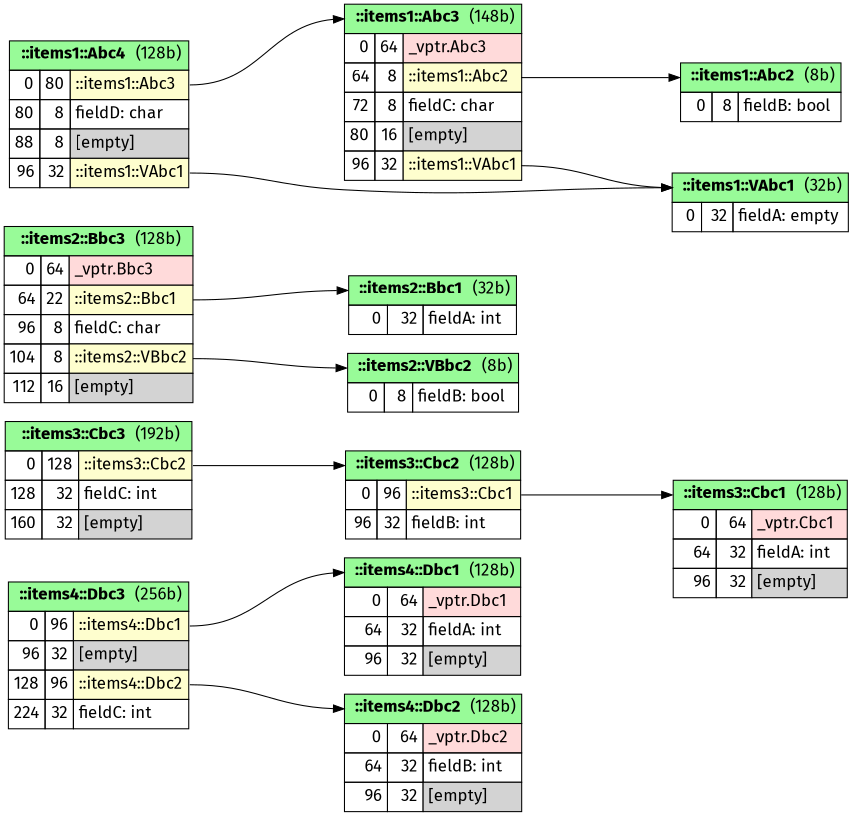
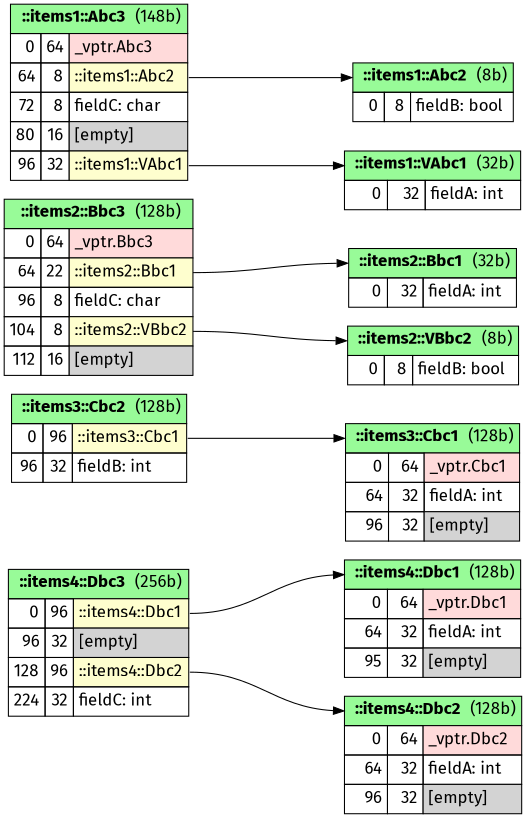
  digraph {
    fontname="Fira Sans"
    rankdir=LR
    ranksep=2
    node [fontname="Fira Sans" fontsize=16 shape=plain]
    edge [fontname="Fira Sans" headport=-1 tailport=out_0]
    n1 [label=<<table border="0" cellborder="1" cellspacing="0" cellpadding="4">             <tr> <td colspan="3" bgcolor="PaleGreen" port='-1'> <b>::items4::Dbc3</b>  (256b)</td> </tr>             <tr> <td align="right" port='in_0'>0</td> <td align="right">96</td> <td align="left" bgcolor='#FEFECE' port='out_0'>::items4::Dbc1</td> </tr>             <tr> <td align="right" port='in_1'>96</td> <td align="right">32</td> <td align="left" bgcolor='lightgray' port='out_1'>[empty]</td> </tr>             <tr> <td align="right" port='in_2'>128</td> <td align="right">96</td> <td align="left" bgcolor='#FEFECE' port='out_2'>::items4::Dbc2</td> </tr>             <tr> <td align="right" port='in_3'>224</td> <td align="right">32</td> <td align="left" port='out_3'>fieldC: int</td> </tr>         </table>>]
-   n2 [label=<<table border="0" cellborder="1" cellspacing="0" cellpadding="4">             <tr> <td colspan="3" bgcolor="PaleGreen" port='-1'> <b>::items4::Dbc2</b>  (128b)</td> </tr>             <tr> <td align="right" port='in_0'>0</td> <td align="right">64</td> <td align="left" bgcolor='#ffdada' port='out_0'>_vptr.Dbc2</td> </tr>             <tr> <td align="right" port='in_1'>64</td> <td align="right">32</td> <td align="left" port='out_1'>fieldB: int</td> </tr>             <tr> <td align="right" port='in_2'>96</td> <td align="right">32</td> <td align="left" bgcolor='lightgray' port='out_2'>[empty]</td> </tr>         </table>>]
-   n3 [label=<<table border="0" cellborder="1" cellspacing="0" cellpadding="4">             <tr> <td colspan="3" bgcolor="PaleGreen" port='-1'> <b>::items4::Dbc1</b>  (128b)</td> </tr>             <tr> <td align="right" port='in_0'>0</td> <td align="right">64</td> <td align="left" bgcolor='#ffdada' port='out_0'>_vptr.Dbc1</td> </tr>             <tr> <td align="right" port='in_1'>64</td> <td align="right">32</td> <td align="left" port='out_1'>fieldA: int</td> </tr>             <tr> <td align="right" port='in_2'>96</td> <td align="right">32</td> <td align="left" bgcolor='lightgray' port='out_2'>[empty]</td> </tr>         </table>>]
-   n4 [label=<<table border="0" cellborder="1" cellspacing="0" cellpadding="4">             <tr> <td colspan="3" bgcolor="PaleGreen" port='-1'> <b>::items3::Cbc3</b>  (192b)</td> </tr>             <tr> <td align="right" port='in_0'>0</td> <td align="right">128</td> <td align="left" bgcolor='#FEFECE' port='out_0'>::items3::Cbc2</td> </tr>             <tr> <td align="right" port='in_1'>128</td> <td align="right">32</td> <td align="left" port='out_1'>fieldC: int</td> </tr>             <tr> <td align="right" port='in_2'>160</td> <td align="right">32</td> <td align="left" bgcolor='lightgray' port='out_2'>[empty]</td> </tr>         </table>>]
+   n2 [label=<<table border="0" cellborder="1" cellspacing="0" cellpadding="4">             <tr> <td colspan="3" bgcolor="PaleGreen" port='-1'> <b>::items4::Dbc2</b>  (128b)</td> </tr>             <tr> <td align="right" port='in_0'>0</td> <td align="right">64</td> <td align="left" bgcolor='#ffdada' port='out_0'>_vptr.Dbc2</td> </tr>             <tr> <td align="right" port='in_1'>64</td> <td align="right">32</td> <td align="left" port='out_1'>fieldA: int</td> </tr>             <tr> <td align="right" port='in_2'>96</td> <td align="right">32</td> <td align="left" bgcolor='lightgray' port='out_2'>[empty]</td> </tr>         </table>>]
+   n3 [label=<<table border="0" cellborder="1" cellspacing="0" cellpadding="4">             <tr> <td colspan="3" bgcolor="PaleGreen" port='-1'> <b>::items4::Dbc1</b>  (128b)</td> </tr>             <tr> <td align="right" port='in_0'>0</td> <td align="right">64</td> <td align="left" bgcolor='#ffdada' port='out_0'>_vptr.Dbc1</td> </tr>             <tr> <td align="right" port='in_1'>64</td> <td align="right">32</td> <td align="left" port='out_1'>fieldA: int</td> </tr>             <tr> <td align="right" port='in_2'>95</td> <td align="right">32</td> <td align="left" bgcolor='lightgray' port='out_2'>[empty]</td> </tr>         </table>>]
    n5 [label=<<table border="0" cellborder="1" cellspacing="0" cellpadding="4">             <tr> <td colspan="3" bgcolor="PaleGreen" port='-1'> <b>::items3::Cbc2</b>  (128b)</td> </tr>             <tr> <td align="right" port='in_0'>0</td> <td align="right">96</td> <td align="left" bgcolor='#FEFECE' port='out_0'>::items3::Cbc1</td> </tr>             <tr> <td align="right" port='in_1'>96</td> <td align="right">32</td> <td align="left" port='out_1'>fieldB: int</td> </tr>         </table>>]
    n6 [label=<<table border="0" cellborder="1" cellspacing="0" cellpadding="4">             <tr> <td colspan="3" bgcolor="PaleGreen" port='-1'> <b>::items3::Cbc1</b>  (128b)</td> </tr>             <tr> <td align="right" port='in_0'>0</td> <td align="right">64</td> <td align="left" bgcolor='#ffdada' port='out_0'>_vptr.Cbc1</td> </tr>             <tr> <td align="right" port='in_1'>64</td> <td align="right">32</td> <td align="left" port='out_1'>fieldA: int</td> </tr>             <tr> <td align="right" port='in_2'>96</td> <td align="right">32</td> <td align="left" bgcolor='lightgray' port='out_2'>[empty]</td> </tr>         </table>>]
    n7 [label=<<table border="0" cellborder="1" cellspacing="0" cellpadding="4">             <tr> <td colspan="3" bgcolor="PaleGreen" port='-1'> <b>::items2::Bbc3</b>  (128b)</td> </tr>             <tr> <td align="right" port='in_0'>0</td> <td align="right">64</td> <td align="left" bgcolor='#ffdada' port='out_0'>_vptr.Bbc3</td> </tr>             <tr> <td align="right" port='in_1'>64</td> <td align="right">22</td> <td align="left" bgcolor='#FEFECE' port='out_1'>::items2::Bbc1</td> </tr>             <tr> <td align="right" port='in_2'>96</td> <td align="right">8</td> <td align="left" port='out_2'>fieldC: char</td> </tr>             <tr> <td align="right" port='in_3'>104</td> <td align="right">8</td> <td align="left" bgcolor='#FEFECE' port='out_3'>::items2::VBbc2</td> </tr>             <tr> <td align="right" port='in_4'>112</td> <td align="right">16</td> <td align="left" bgcolor='lightgray' port='out_4'>[empty]</td> </tr>         </table>>]
    n8 [label=<<table border="0" cellborder="1" cellspacing="0" cellpadding="4">             <tr> <td colspan="3" bgcolor="PaleGreen" port='-1'> <b>::items2::VBbc2</b>  (8b)</td> </tr>             <tr> <td align="right" port='in_0'>0</td> <td align="right">8</td> <td align="left" port='out_0'>fieldB: bool</td> </tr>         </table>>]
    n9 [label=<<table border="0" cellborder="1" cellspacing="0" cellpadding="4">             <tr> <td colspan="3" bgcolor="PaleGreen" port='-1'> <b>::items2::Bbc1</b>  (32b)</td> </tr>             <tr> <td align="right" port='in_0'>0</td> <td align="right">32</td> <td align="left" port='out_0'>fieldA: int</td> </tr>         </table>>]
-   n10 [label=<<table border="0" cellborder="1" cellspacing="0" cellpadding="4">             <tr> <td colspan="3" bgcolor="PaleGreen" port='-1'> <b>::items1::Abc4</b>  (128b)</td> </tr>             <tr> <td align="right" port='in_0'>0</td> <td align="right">80</td> <td align="left" bgcolor='#FEFECE' port='out_0'>::items1::Abc3</td> </tr>             <tr> <td align="right" port='in_1'>80</td> <td align="right">8</td> <td align="left" port='out_1'>fieldD: char</td> </tr>             <tr> <td align="right" port='in_2'>88</td> <td align="right">8</td> <td align="left" bgcolor='lightgray' port='out_2'>[empty]</td> </tr>             <tr> <td align="right" port='in_3'>96</td> <td align="right">32</td> <td align="left" bgcolor='#FEFECE' port='out_3'>::items1::VAbc1</td> </tr>         </table>>]
    n11 [label=<<table border="0" cellborder="1" cellspacing="0" cellpadding="4">             <tr> <td colspan="3" bgcolor="PaleGreen" port='-1'> <b>::items1::Abc3</b>  (148b)</td> </tr>             <tr> <td align="right" port='in_0'>0</td> <td align="right">64</td> <td align="left" bgcolor='#ffdada' port='out_0'>_vptr.Abc3</td> </tr>             <tr> <td align="right" port='in_1'>64</td> <td align="right">8</td> <td align="left" bgcolor='#FEFECE' port='out_1'>::items1::Abc2</td> </tr>             <tr> <td align="right" port='in_2'>72</td> <td align="right">8</td> <td align="left" port='out_2'>fieldC: char</td> </tr>             <tr> <td align="right" port='in_3'>80</td> <td align="right">16</td> <td align="left" bgcolor='lightgray' port='out_3'>[empty]</td> </tr>             <tr> <td align="right" port='in_4'>96</td> <td align="right">32</td> <td align="left" bgcolor='#FEFECE' port='out_4'>::items1::VAbc1</td> </tr>         </table>>]
-   n12 [label=<<table border="0" cellborder="1" cellspacing="0" cellpadding="4">             <tr> <td colspan="3" bgcolor="PaleGreen" port='-1'> <b>::items1::VAbc1</b>  (32b)</td> </tr>             <tr> <td align="right" port='in_0'>0</td> <td align="right">32</td> <td align="left" port='out_0'>fieldA: empty</td> </tr>         </table>>]
+   n12 [label=<<table border="0" cellborder="1" cellspacing="0" cellpadding="4">             <tr> <td colspan="3" bgcolor="PaleGreen" port='-1'> <b>::items1::VAbc1</b>  (32b)</td> </tr>             <tr> <td align="right" port='in_0'>0</td> <td align="right">32</td> <td align="left" port='out_0'>fieldA: int</td> </tr>         </table>>]
    n13 [label=<<table border="0" cellborder="1" cellspacing="0" cellpadding="4">             <tr> <td colspan="3" bgcolor="PaleGreen" port='-1'> <b>::items1::Abc2</b>  (8b)</td> </tr>             <tr> <td align="right" port='in_0'>0</td> <td align="right">8</td> <td align="left" port='out_0'>fieldB: bool</td> </tr>         </table>>]
    n1 -> n2 [tailport=out_2]
    n1 -> n3
-   n4 -> n5
    n5 -> n6
    n7 -> n8 [tailport=out_3]
    n7 -> n9 [tailport=out_1]
-   n10 -> n11
-   n10 -> n12 [tailport=out_3]
    n11 -> n12 [tailport=out_4]
    n11 -> n13 [tailport=out_1]
  }
